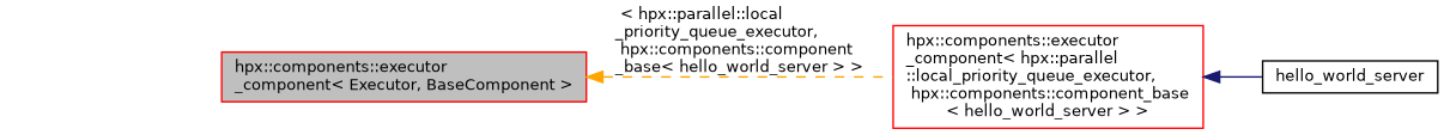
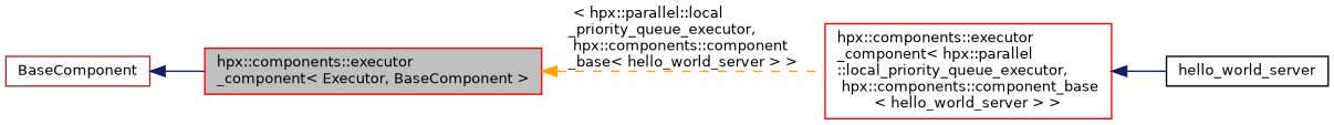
  digraph {
    rankdir=LR
    node [color=red fillcolor=white fontname=Helvetica fontsize=10 shape=record style=filled]
    edge [color=midnightblue dir=back fontname=Helvetica fontsize=10 labelfontname=Helvetica labelfontsize=10 style=solid]
    n1 [fillcolor=grey75 fontcolor=black height=0.2 label="hpx::components::executor\l_component\< Executor, BaseComponent \>" width=0.4]
    n2 [height=0.2 label="hpx::components::executor\l_component\< hpx::parallel\l::local_priority_queue_executor,\l hpx::components::component_base\l\< hello_world_server \> \>" width=0.4]
+   n3 [color=brown height=0.2 label=BaseComponent width=0.4]
    n4 [color=black height=0.2 label=hello_world_server width=0.4]
    n1 -> n2 [color=orange label=" \< hpx::parallel::local\l_priority_queue_executor,\l hpx::components::component\l_base\< hello_world_server \> \>" style=dashed]
    n2 -> n4
+   n3 -> n1
  }
